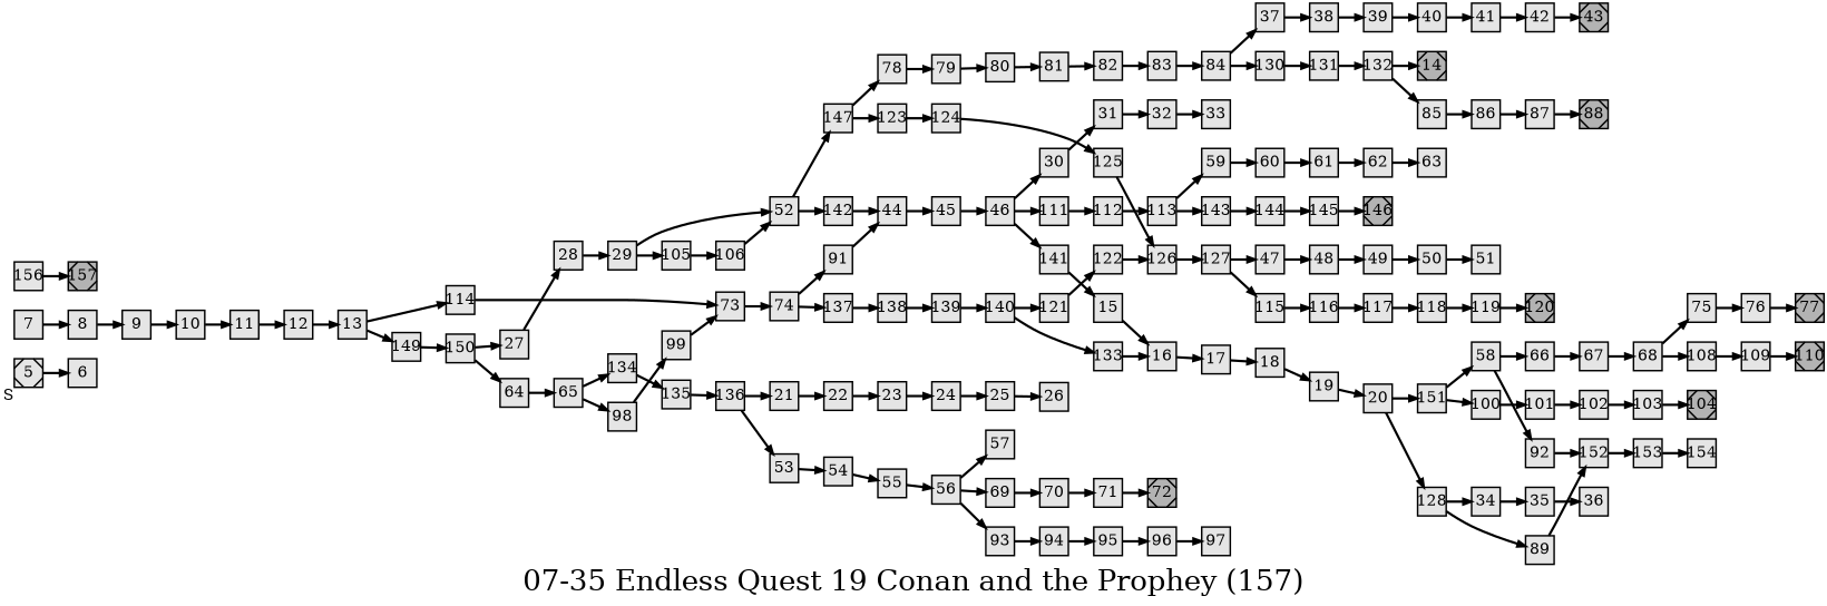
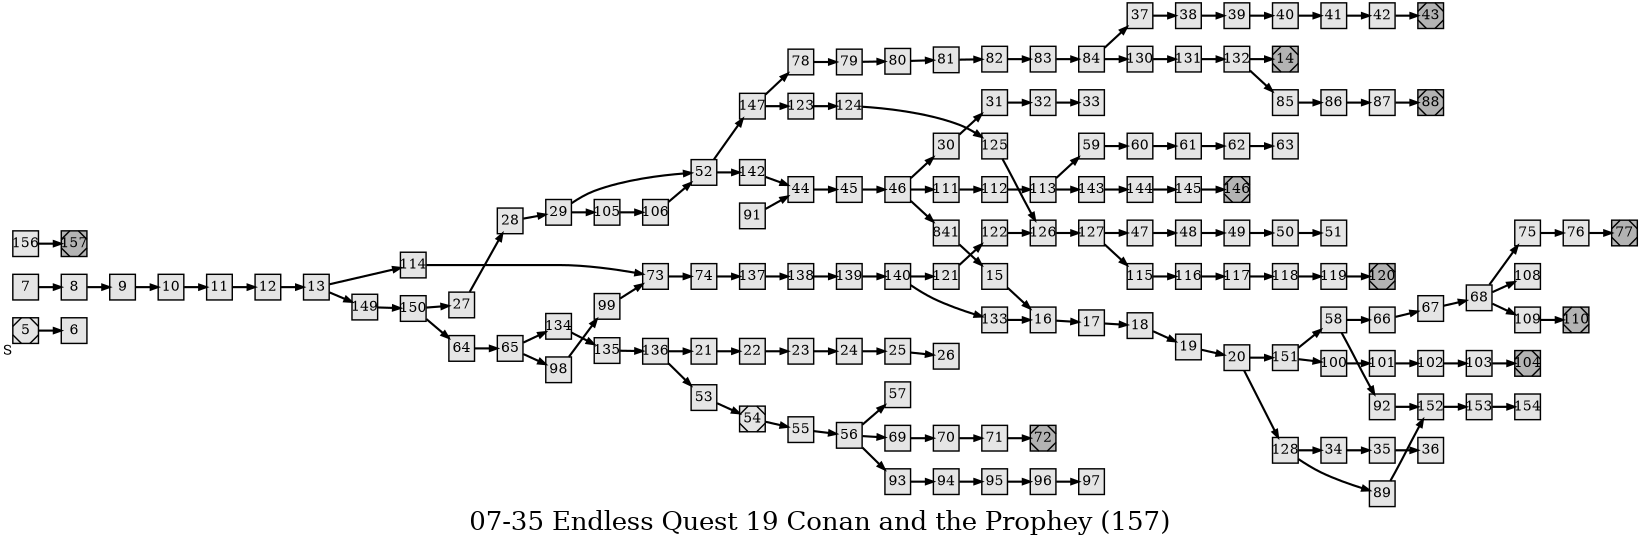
  digraph {
    fontsize=36
    label="07-35 Endless Quest 19 Conan and the Prophey (157)"
    nodesep=0.35
    ordering=out
    rankdir=LR
    ranksep=0.45
    node [fillcolor=grey90 fixedsize=true fontsize=20 labelfloat=true margin="0,0" penwidth=2 regular=true shape=rect style=filled]
    edge [fontsize=12 labelfloat=true penwidth=3]
    5 [shape=Msquare xlabel=S]
    6
    7
    8
    9
    10
    11
    12
    13
    114
    149
    73
    150
    74
    27
    64
    14 [fillcolor=grey70 shape=Msquare]
    15
    16
    17
    18
    19
    20
    151
    128
    58
    100
    34
    89
    66
    92
    101
    35
    152
    21
    22
    23
    24
    25
    26
    28
    29
    52
    105
    147
    142
    106
    78
    123
    44
    30
    31
    32
    33
    36
    37
    38
    39
    40
    41
    42
    43 [fillcolor=grey70 shape=Msquare]
    45
    46
    111
-   141
+   141 [label=841]
    112
    113
    47
    48
    49
    50
    51
    79
    124
    53
-   54
+   54 [shape=Msquare]
    55
    56
    57
    69
    93
    70
    94
    71
    95
    67
    68
    153
    59
    60
    61
    62
    63
    65
    134
    98
    135
    99
    136
    75
    108
    76
    109
    77 [fillcolor=grey70 shape=Msquare]
    110 [fillcolor=grey70 shape=Msquare]
    72 [fillcolor=grey70 shape=Msquare]
    91
    137
    138
    139
    80
    81
    82
    83
    84
    130
    131
    132
    85
    86
    87
    88 [fillcolor=grey70 shape=Msquare]
    154
    96
    97
    102
    103
    104 [fillcolor=grey70 shape=Msquare]
    143
    144
    145
    115
    116
    117
    118
    119
    120 [fillcolor=grey70 shape=Msquare]
    121
    122
    126
    127
    125
    133
    140
    146 [fillcolor=grey70 shape=Msquare]
    157 [fillcolor=grey70 shape=Msquare]
    156
    5 -> 6
    7 -> 8
    8 -> 9
    9 -> 10
    10 -> 11
    11 -> 12
    12 -> 13
    13 -> 114
    13 -> 149
    114 -> 73
    149 -> 150
    73 -> 74
    150 -> 27
    150 -> 64
-   74 -> 91
    74 -> 137
    27 -> 28
    64 -> 65
    15 -> 16
    16 -> 17
    17 -> 18
    18 -> 19
    19 -> 20
    20 -> 151
    20 -> 128
    151 -> 58
    151 -> 100
    128 -> 34
    128 -> 89
    58 -> 66
    58 -> 92
    100 -> 101
    34 -> 35
    89 -> 152
    66 -> 67
    92 -> 152
    101 -> 102
    35 -> 36
    152 -> 153
    21 -> 22
    22 -> 23
    23 -> 24
    24 -> 25
    25 -> 26
    28 -> 29
    29 -> 52
    29 -> 105
    52 -> 147
    52 -> 142
    105 -> 106
    147 -> 78
    147 -> 123
    142 -> 44
    106 -> 52
    78 -> 79
    123 -> 124
    44 -> 45
    30 -> 31
    31 -> 32
    32 -> 33
    37 -> 38
    38 -> 39
    39 -> 40
    40 -> 41
    41 -> 42
    42 -> 43
    45 -> 46
    46 -> 30
    46 -> 111
    46 -> 141
    111 -> 112
    141 -> 15
    112 -> 113
    113 -> 59
    113 -> 143
    47 -> 48
    48 -> 49
    49 -> 50
    50 -> 51
    79 -> 80
    124 -> 125
    53 -> 54
    54 -> 55
    55 -> 56
    56 -> 57
    56 -> 69
    56 -> 93
    69 -> 70
    93 -> 94
    70 -> 71
    94 -> 95
    71 -> 72
    95 -> 96
    67 -> 68
    68 -> 75
    68 -> 108
    153 -> 154
    59 -> 60
    60 -> 61
    61 -> 62
    62 -> 63
    65 -> 134
    65 -> 98
    134 -> 135
    98 -> 99
    135 -> 136
    99 -> 73
    136 -> 21
    136 -> 53
    75 -> 76
-   108 -> 109
+   68 -> 109
    76 -> 77
    109 -> 110
    91 -> 44
    137 -> 138
    138 -> 139
    139 -> 140
    80 -> 81
    81 -> 82
    82 -> 83
    83 -> 84
    84 -> 37
    84 -> 130
    130 -> 131
    131 -> 132
    132 -> 14
    132 -> 85
    85 -> 86
    86 -> 87
    87 -> 88
    96 -> 97
    102 -> 103
    103 -> 104
    143 -> 144
    144 -> 145
    145 -> 146
    115 -> 116
    116 -> 117
    117 -> 118
    118 -> 119
    119 -> 120
    121 -> 122
    122 -> 126
    126 -> 127
    127 -> 47
    127 -> 115
    125 -> 126
    133 -> 16
    140 -> 121
    140 -> 133
    156 -> 157
  }
